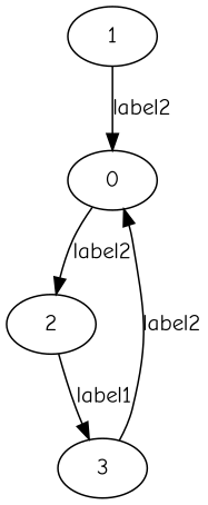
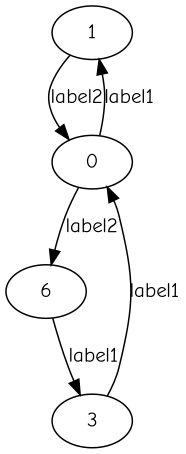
  digraph {
    fontname="Comic Neue"
    node [fontname="Comic Neue"]
    edge [fontname="Comic Neue"]
    1
    0
-   2
+   2 [label=6]
    3
    1 -> 0 [label=label2]
+   0 -> 1 [label=label1]
    0 -> 2 [label=label2]
    2 -> 3 [label=label1]
-   3 -> 0 [label=label2]
+   3 -> 0 [label=label1]
  }
